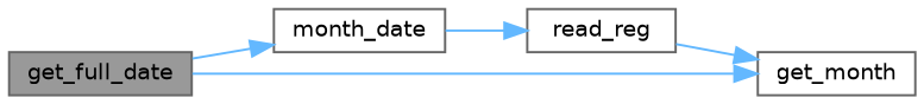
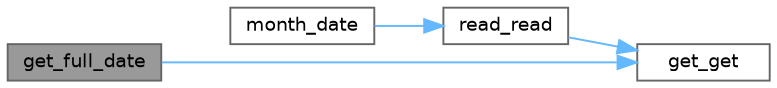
  digraph {
    rankdir=LR
    node [color=grey40 fillcolor=white fontname=Helvetica fontsize=10 shape=box style=filled]
    edge [color=steelblue1 fontname=Helvetica fontsize=10 labelfontname=Helvetica labelfontsize=10 style=solid]
    n1 [color=gray40 fillcolor=grey60 fontcolor=black height=0.2 label=get_full_date width=0.4]
    n2 [height=0.2 label=month_date width=0.4]
-   n3 [height=0.2 label=get_month width=0.4]
-   n4 [height=0.2 label=read_reg width=0.4]
-   n1 -> n2
+   n3 [height=0.2 label=get_get width=0.4]
+   n4 [height=0.2 label=read_read width=0.4]
    n1 -> n3
    n2 -> n4
    n4 -> n3
  }
